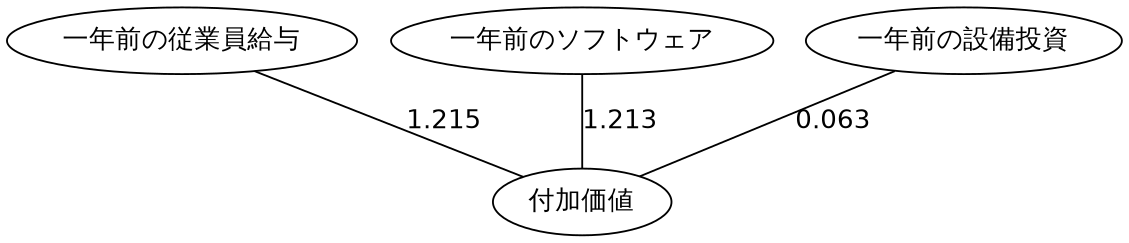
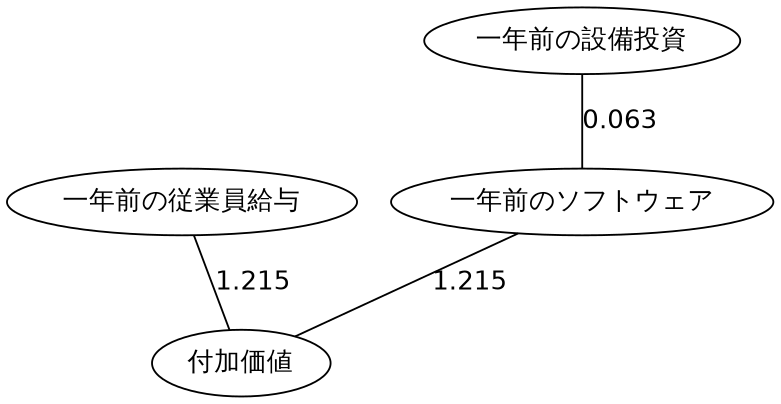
  graph {
    fontname="DejaVu Sans"
    node [fontname="DejaVu Sans"]
    edge [fontname="DejaVu Sans"]
    "一年前の従業員給与"
    "付加価値"
    "一年前のソフトウェア"
    "一年前の設備投資"
    "一年前の従業員給与" -- "付加価値" [label=1.215]
-   "一年前のソフトウェア" -- "付加価値" [label=1.213]
-   "一年前の設備投資" -- "付加価値" [label=0.063]
+   "一年前のソフトウェア" -- "付加価値" [label=1.215]
+   "一年前の設備投資" -- "一年前のソフトウェア" [label=0.063]
  }
